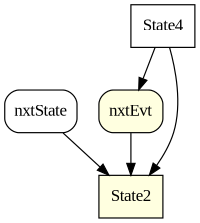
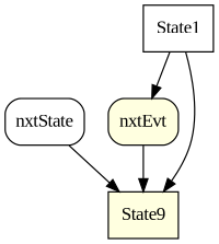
  digraph {
    fontname="Liberation Serif"
    node [fillcolor=lightyellow fontname="Liberation Serif" shape=box style="rounded,filled"]
    edge [fontname="Liberation Serif"]
    nxtEvt
    nxtState [fillcolor=white]
-   n3 [fillcolor=white label=State4 style=filled]
-   n4 [label=State2 style=filled]
+   n3 [fillcolor=white label=State1 style=filled]
+   n4 [label=State9 style=filled]
    subgraph sub_1 {
      nxtEvt
      nxtState
    }
    subgraph sub_2 {
      n3
      n4
    }
    nxtEvt -> n4
    nxtState -> n4
    n3 -> nxtEvt
    n3 -> n4
  }
